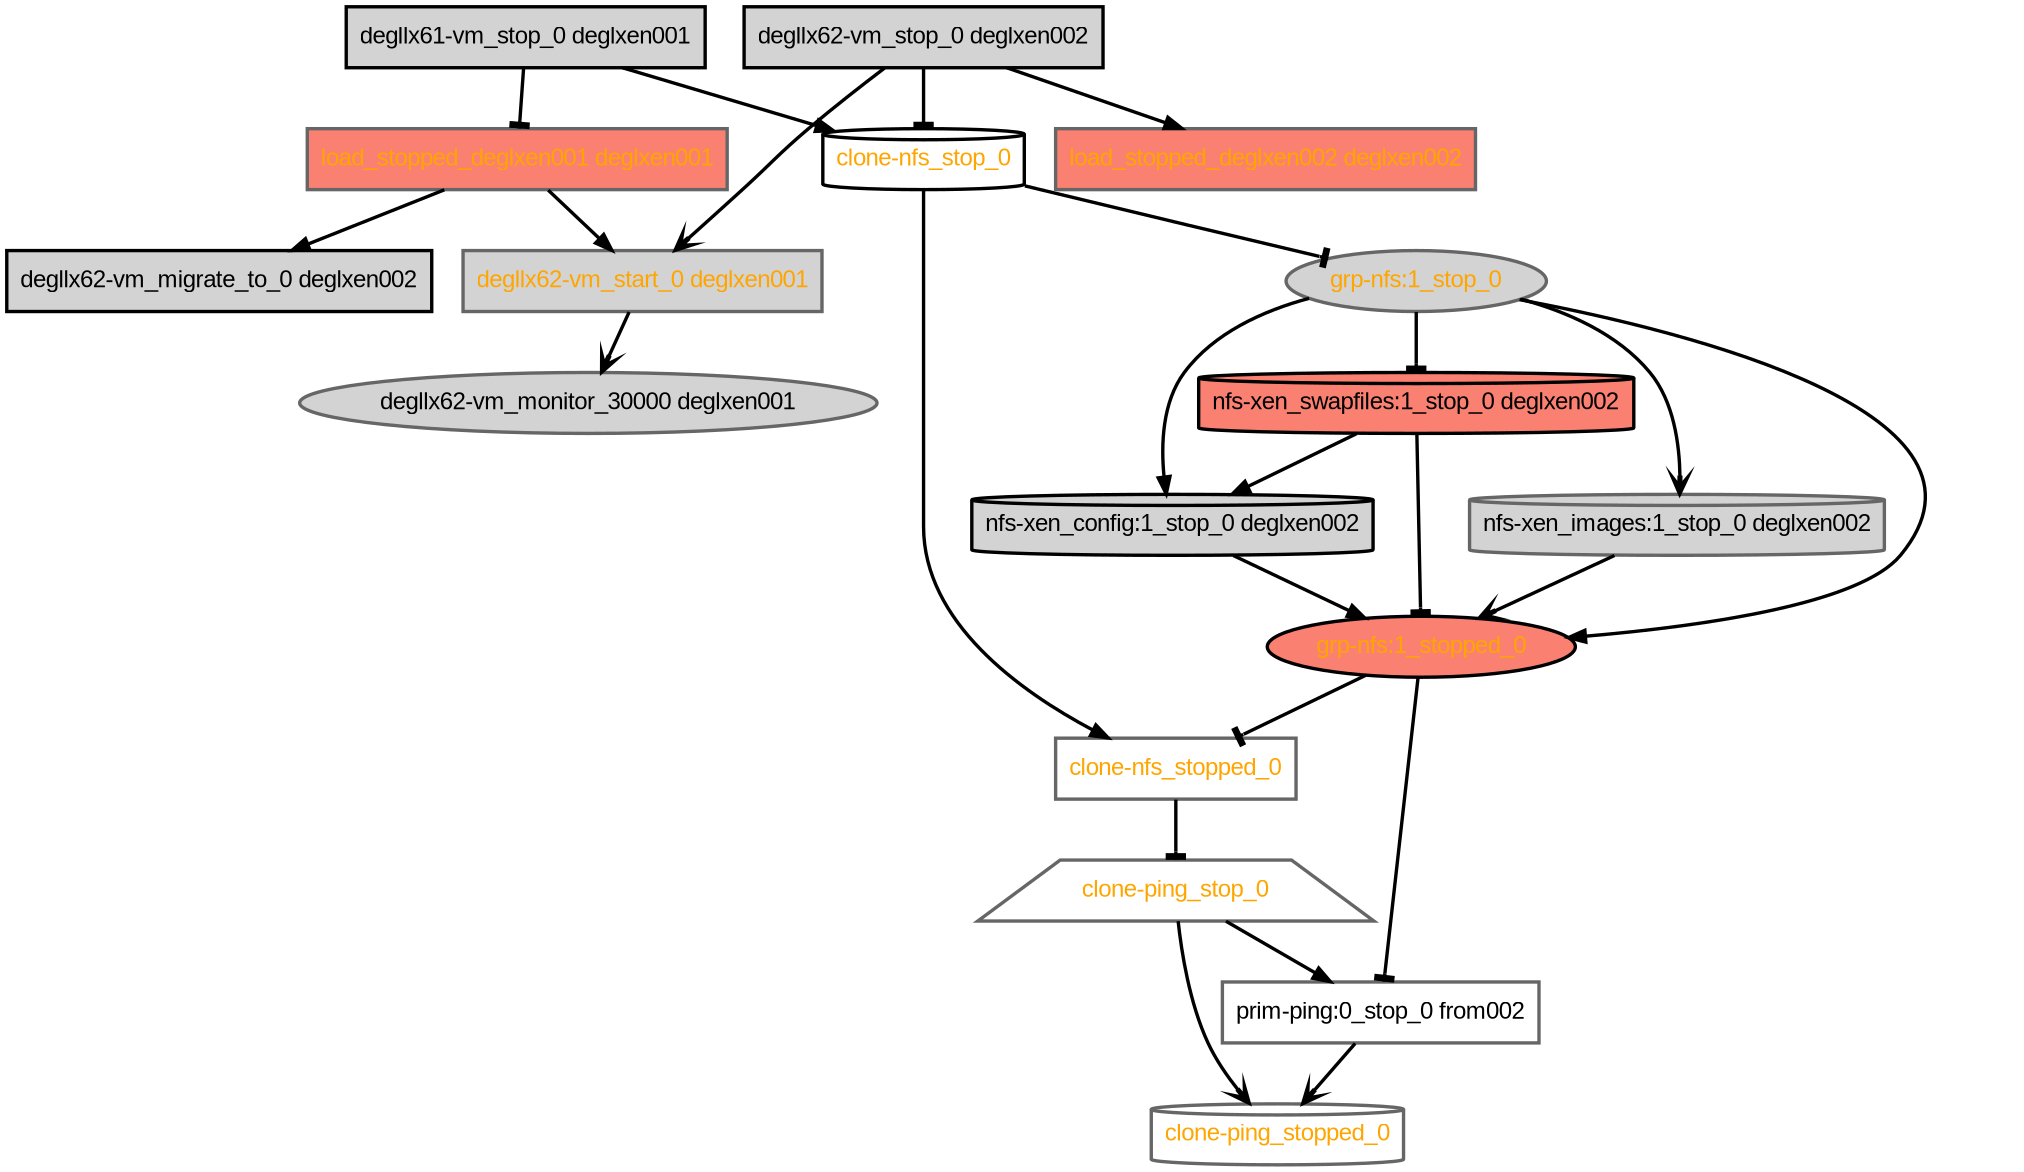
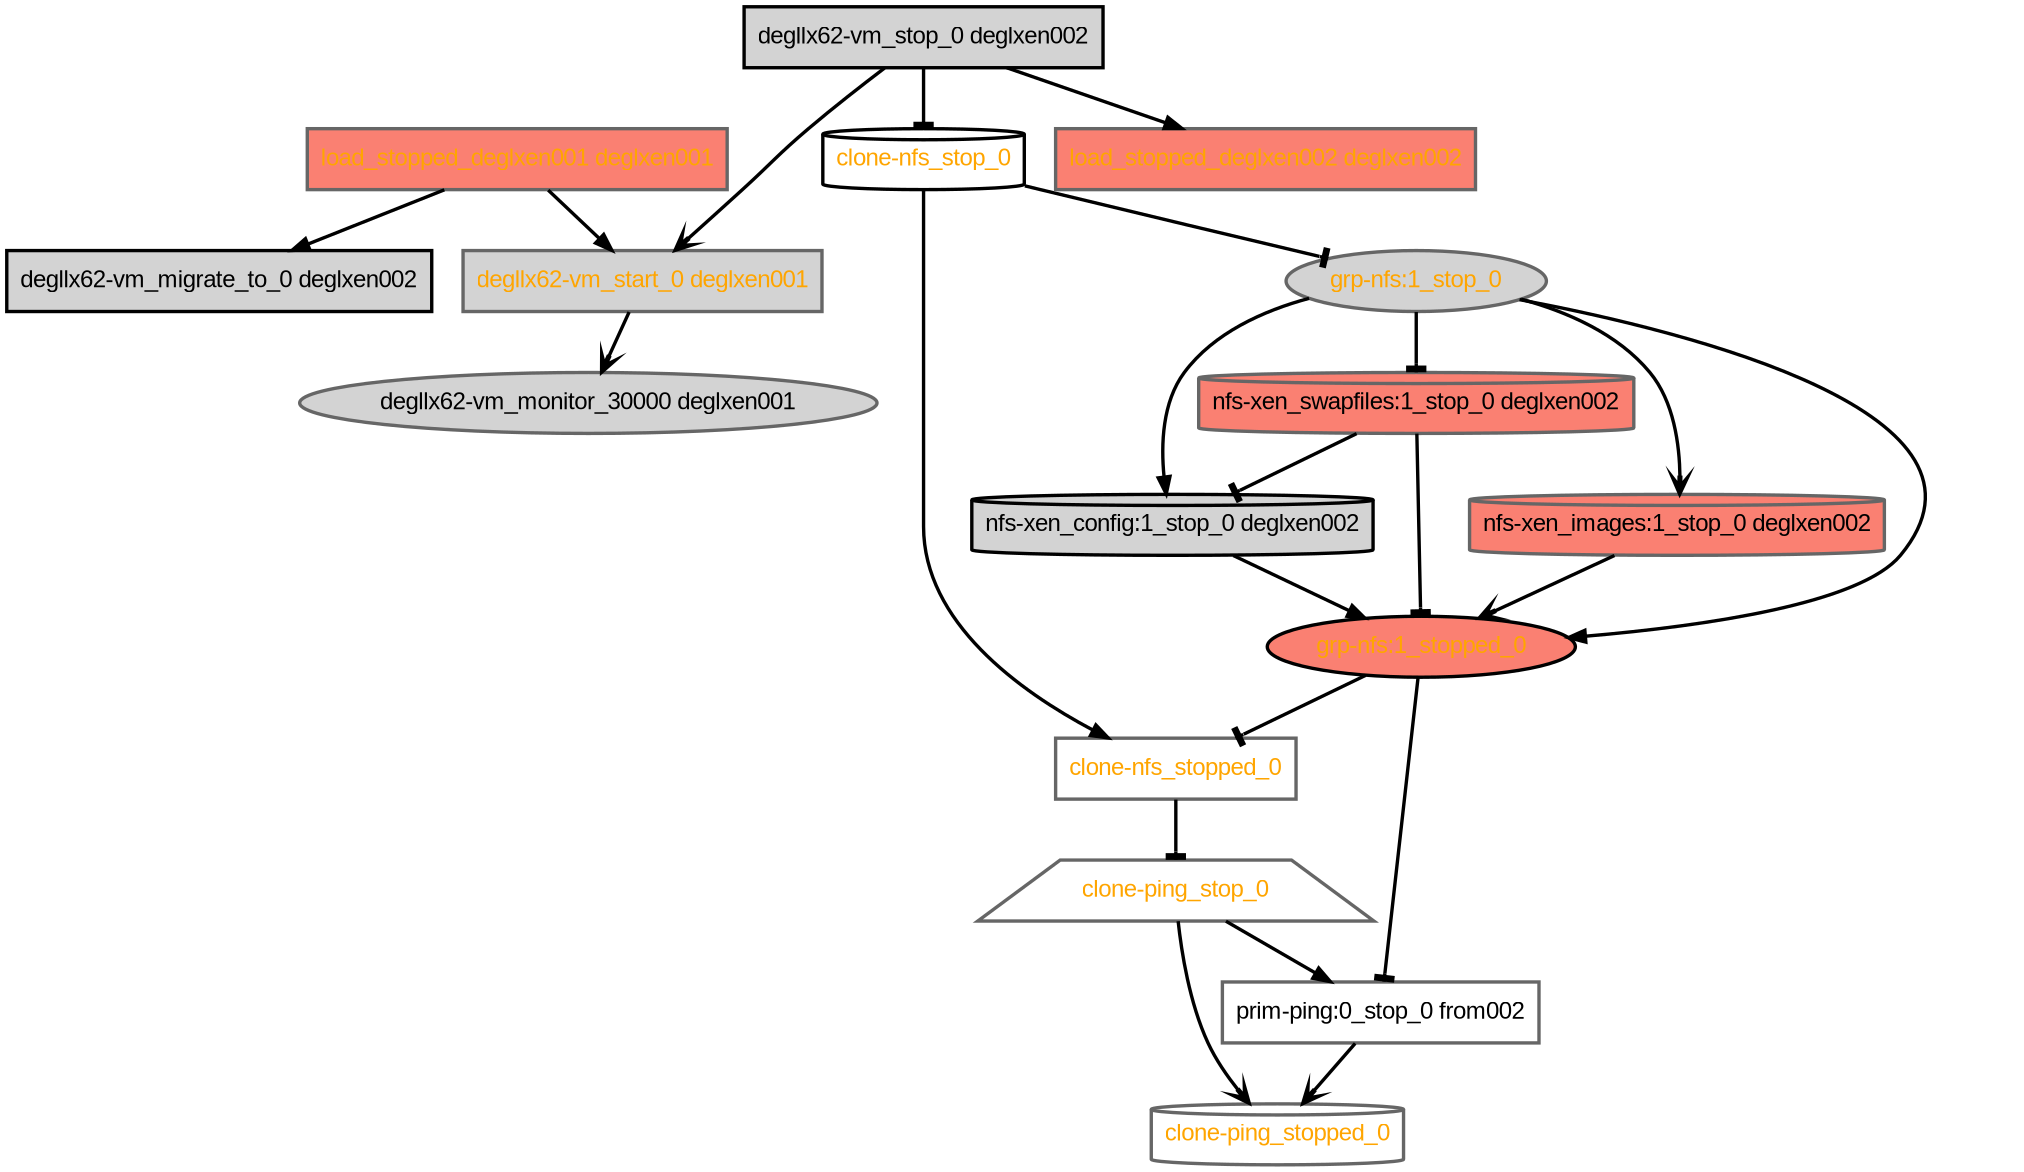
  digraph {
    fontname="Liberation Sans"
    node [color=gray40 fillcolor=lightgrey fontcolor=orange fontname="Liberation Sans" shape=box style="bold,filled"]
    edge [arrowhead=normal fontname="Liberation Sans" style=bold]
    "clone-nfs_stop_0" [color=black fillcolor=white shape=cylinder]
    "clone-nfs_stopped_0" [fillcolor=white]
    "grp-nfs:1_stop_0" [shape=ellipse]
    "clone-ping_stop_0" [fillcolor=white shape=trapezium]
    "grp-nfs:1_stopped_0" [color=black fillcolor=salmon shape=ellipse]
    "nfs-xen_config:1_stop_0 deglxen002" [color=black fontcolor=black shape=cylinder]
-   "nfs-xen_images:1_stop_0 deglxen002" [fontcolor=black shape=cylinder]
-   "nfs-xen_swapfiles:1_stop_0 deglxen002" [color=black fillcolor=salmon fontcolor=black shape=cylinder]
+   "nfs-xen_images:1_stop_0 deglxen002" [fillcolor=salmon fontcolor=black shape=cylinder]
+   "nfs-xen_swapfiles:1_stop_0 deglxen002" [fillcolor=salmon fontcolor=black shape=cylinder]
    "clone-ping_stopped_0" [fillcolor=white shape=cylinder]
    n10 [fillcolor=white fontcolor=black label="prim-ping:0_stop_0 from002"]
-   "degllx61-vm_stop_0 deglxen001" [color=black fontcolor=black]
    "load_stopped_deglxen001 deglxen001" [fillcolor=salmon]
    "degllx62-vm_start_0 deglxen001"
    "degllx62-vm_migrate_to_0 deglxen002" [color=black fontcolor=black]
    "degllx62-vm_monitor_30000 deglxen001" [fontcolor=black shape=ellipse]
    "degllx62-vm_stop_0 deglxen002" [color=black fontcolor=black]
    "load_stopped_deglxen002 deglxen002" [fillcolor=salmon]
    "clone-nfs_stop_0" -> "clone-nfs_stopped_0"
    "clone-nfs_stop_0" -> "grp-nfs:1_stop_0" [arrowhead=tee]
    "clone-nfs_stopped_0" -> "clone-ping_stop_0" [arrowhead=tee]
    "grp-nfs:1_stop_0" -> "grp-nfs:1_stopped_0"
    "grp-nfs:1_stop_0" -> "nfs-xen_config:1_stop_0 deglxen002"
    "grp-nfs:1_stop_0" -> "nfs-xen_images:1_stop_0 deglxen002" [arrowhead=vee]
    "grp-nfs:1_stop_0" -> "nfs-xen_swapfiles:1_stop_0 deglxen002" [arrowhead=tee]
    "clone-ping_stop_0" -> "clone-ping_stopped_0" [arrowhead=vee]
    "clone-ping_stop_0" -> n10
    "grp-nfs:1_stopped_0" -> "clone-nfs_stopped_0" [arrowhead=tee]
    "grp-nfs:1_stopped_0" -> n10 [arrowhead=tee]
    "nfs-xen_config:1_stop_0 deglxen002" -> "grp-nfs:1_stopped_0"
    "nfs-xen_images:1_stop_0 deglxen002" -> "grp-nfs:1_stopped_0" [arrowhead=vee]
    "nfs-xen_swapfiles:1_stop_0 deglxen002" -> "grp-nfs:1_stopped_0" [arrowhead=tee]
-   "nfs-xen_swapfiles:1_stop_0 deglxen002" -> "nfs-xen_config:1_stop_0 deglxen002"
+   "nfs-xen_swapfiles:1_stop_0 deglxen002" -> "nfs-xen_config:1_stop_0 deglxen002" [arrowhead=tee]
    n10 -> "clone-ping_stopped_0" [arrowhead=vee]
-   "degllx61-vm_stop_0 deglxen001" -> "clone-nfs_stop_0"
-   "degllx61-vm_stop_0 deglxen001" -> "load_stopped_deglxen001 deglxen001" [arrowhead=tee]
    "load_stopped_deglxen001 deglxen001" -> "degllx62-vm_start_0 deglxen001"
    "load_stopped_deglxen001 deglxen001" -> "degllx62-vm_migrate_to_0 deglxen002"
    "degllx62-vm_start_0 deglxen001" -> "degllx62-vm_monitor_30000 deglxen001" [arrowhead=vee]
    "degllx62-vm_stop_0 deglxen002" -> "clone-nfs_stop_0" [arrowhead=tee]
    "degllx62-vm_stop_0 deglxen002" -> "degllx62-vm_start_0 deglxen001" [arrowhead=vee]
    "degllx62-vm_stop_0 deglxen002" -> "load_stopped_deglxen002 deglxen002"
  }
